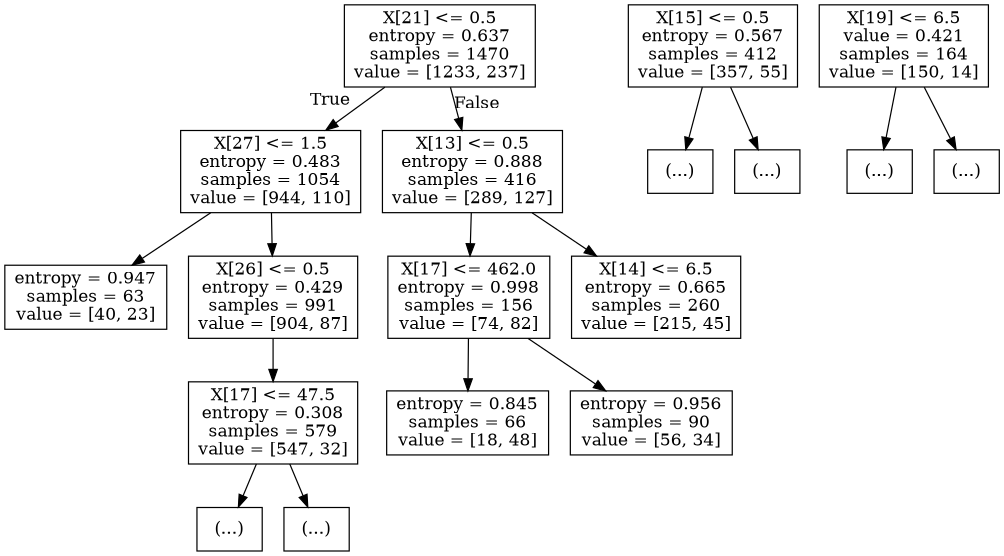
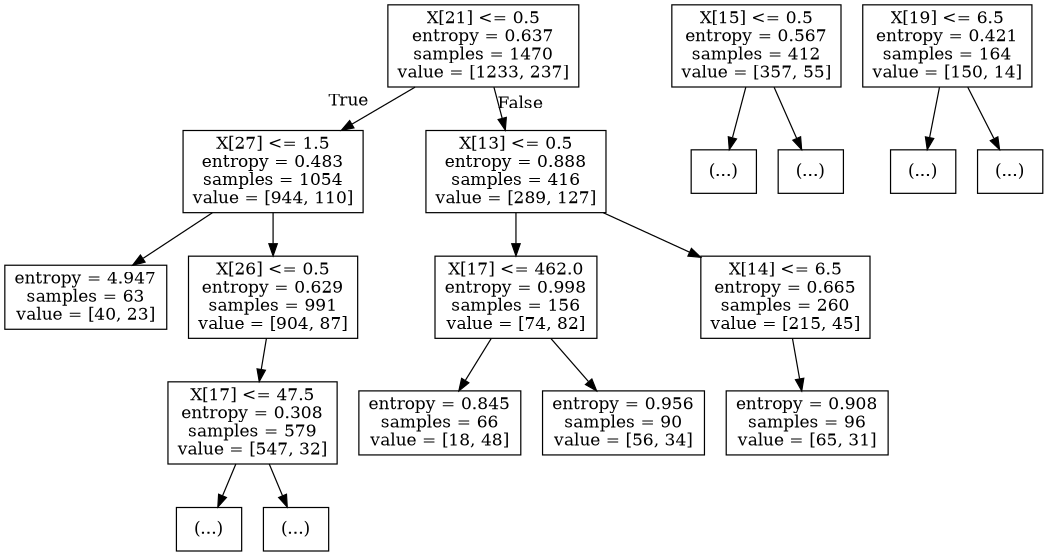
  digraph {
    node [shape=box]
    n1 [label="X[21] <= 0.5\nentropy = 0.637\nsamples = 1470\nvalue = [1233, 237]"]
    n2 [label="X[27] <= 1.5\nentropy = 0.483\nsamples = 1054\nvalue = [944, 110]"]
    n3 [label="X[13] <= 0.5\nentropy = 0.888\nsamples = 416\nvalue = [289, 127]"]
-   n4 [label="entropy = 0.947\nsamples = 63\nvalue = [40, 23]"]
-   n5 [label="X[26] <= 0.5\nentropy = 0.429\nsamples = 991\nvalue = [904, 87]"]
+   n4 [label="entropy = 4.947\nsamples = 63\nvalue = [40, 23]"]
+   n5 [label="X[26] <= 0.5\nentropy = 0.629\nsamples = 991\nvalue = [904, 87]"]
    n6 [label="X[17] <= 462.0\nentropy = 0.998\nsamples = 156\nvalue = [74, 82]"]
    n7 [label="X[14] <= 6.5\nentropy = 0.665\nsamples = 260\nvalue = [215, 45]"]
    n8 [label="X[17] <= 47.5\nentropy = 0.308\nsamples = 579\nvalue = [547, 32]"]
    n9 [label="X[15] <= 0.5\nentropy = 0.567\nsamples = 412\nvalue = [357, 55]"]
    n10 [label="(...)"]
    n11 [label="(...)"]
    n12 [label="(...)"]
    n13 [label="(...)"]
    n14 [label="entropy = 0.845\nsamples = 66\nvalue = [18, 48]"]
    n15 [label="entropy = 0.956\nsamples = 90\nvalue = [56, 34]"]
-   n17 [label="X[19] <= 6.5\nvalue = 0.421\nsamples = 164\nvalue = [150, 14]"]
+   n16 [label="entropy = 0.908\nsamples = 96\nvalue = [65, 31]"]
+   n17 [label="X[19] <= 6.5\nentropy = 0.421\nsamples = 164\nvalue = [150, 14]"]
    n18 [label="(...)"]
    n19 [label="(...)"]
    n1 -> n2 [headlabel=True labelangle=45 labeldistance=2.5]
    n1 -> n3 [headlabel=False labelangle=-45 labeldistance=2.5]
    n2 -> n4
    n2 -> n5
    n3 -> n6
    n3 -> n7
    n5 -> n8
    n6 -> n14
    n6 -> n15
+   n7 -> n16
    n8 -> n12
    n8 -> n13
    n9 -> n10
    n9 -> n11
    n17 -> n18
    n17 -> n19
  }
